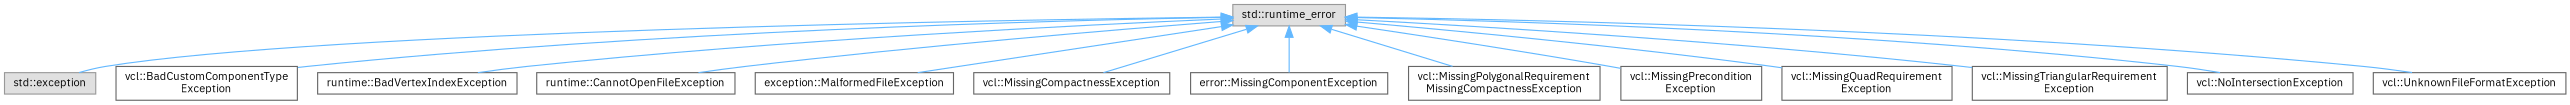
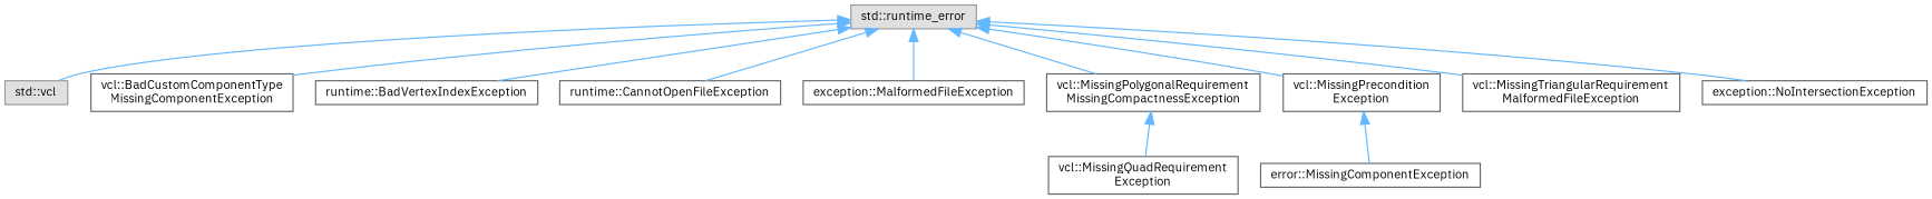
  digraph {
    fontname="IBM Plex Sans"
    rankdir=TB
    node [color=grey40 fillcolor=white fontname="IBM Plex Sans" fontsize=10 shape=box style=filled]
    edge [color=steelblue1 dir=back fontname="IBM Plex Sans" fontsize=10 labelfontname=Helvetica labelfontsize=10 style=solid]
-   n1 [color=grey60 fillcolor="#E0E0E0" height=0.2 label="std::exception" width=0.4]
+   n1 [color=grey60 fillcolor="#E0E0E0" height=0.2 label="std::vcl" width=0.4]
    n2 [color=grey60 fillcolor="#E0E0E0" height=0.2 label="std::runtime_error" width=0.4]
-   n3 [height=0.2 label="vcl::BadCustomComponentType\lException" width=0.4]
+   n3 [height=0.2 label="vcl::BadCustomComponentType\lMissingComponentException" width=0.4]
    n4 [height=0.2 label="runtime::BadVertexIndexException" width=0.4]
    n5 [height=0.2 label="runtime::CannotOpenFileException" width=0.4]
    n6 [height=0.2 label="exception::MalformedFileException" width=0.4]
-   n7 [height=0.2 label="vcl::MissingCompactnessException" width=0.4]
    n8 [height=0.2 label="error::MissingComponentException" width=0.4]
    n9 [height=0.2 label="vcl::MissingPolygonalRequirement\lMissingCompactnessException" width=0.4]
    n10 [height=0.2 label="vcl::MissingPrecondition\lException" width=0.4]
    n11 [height=0.2 label="vcl::MissingQuadRequirement\lException" width=0.4]
-   n12 [height=0.2 label="vcl::MissingTriangularRequirement\lException" width=0.4]
-   n13 [height=0.2 label="vcl::NoIntersectionException" width=0.4]
-   n14 [height=0.2 label="vcl::UnknownFileFormatException" width=0.4]
+   n12 [height=0.2 label="vcl::MissingTriangularRequirement\lMalformedFileException" width=0.4]
+   n13 [height=0.2 label="exception::NoIntersectionException" width=0.4]
    n2 -> n1
    n2 -> n3
    n2 -> n4
    n2 -> n5
    n2 -> n6
-   n2 -> n7
-   n2 -> n8
+   n10 -> n8
    n2 -> n9
    n2 -> n10
-   n2 -> n11
+   n9 -> n11
    n2 -> n12
    n2 -> n13
-   n2 -> n14
  }
